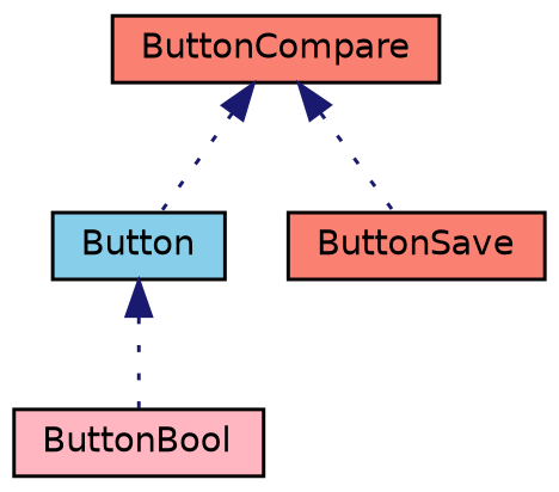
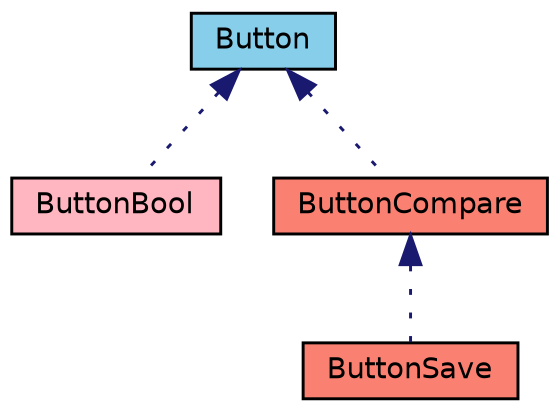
  digraph {
    node [color=black fillcolor=salmon fontname=Helvetica fontsize=10 shape=record style=filled]
    edge [color=midnightblue dir=back fontname=Helvetica fontsize=10 labelfontname=Helvetica labelfontsize=10 style=dotted]
    n1 [fillcolor=skyblue fontcolor=black height=0.2 label=Button width=0.4]
    n2 [fillcolor=lightpink height=0.2 label=ButtonBool width=0.4]
    n3 [height=0.2 label=ButtonCompare width=0.4]
    n4 [height=0.2 label=ButtonSave width=0.4]
    n1 -> n2
-   n3 -> n1
+   n1 -> n3
    n3 -> n4
  }
